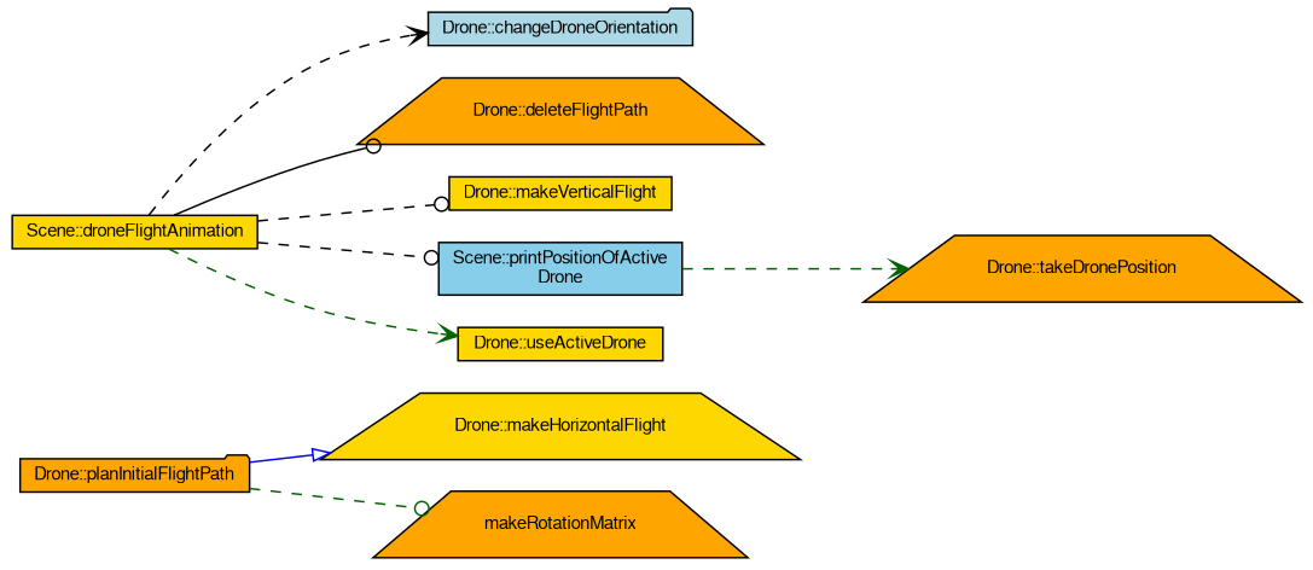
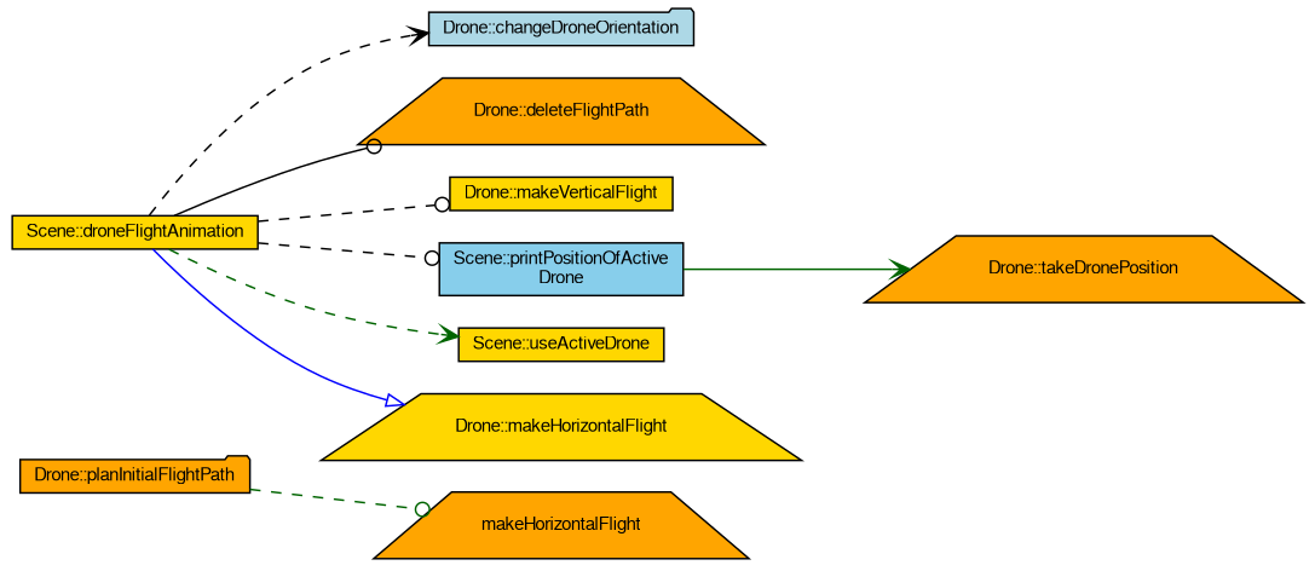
  digraph {
    rankdir=LR
    node [color=black fillcolor=gold fontname=FreeSans fontsize=10 shape=box style=filled]
    edge [arrowhead=odot color=black fontname=FreeSans fontsize=10 labelfontname=FreeSans labelfontsize=10 style=dashed]
    n1 [fontcolor=black height=0.2 label="Scene::droneFlightAnimation" width=0.4]
    n2 [fillcolor=lightblue height=0.2 label="Drone::changeDroneOrientation" shape=folder width=0.4]
    n3 [fillcolor=orange height=0.2 label="Drone::deleteFlightPath" shape=trapezium width=0.4]
    n4 [height=0.2 label="Drone::makeHorizontalFlight" shape=trapezium width=0.4]
    n5 [height=0.2 label="Drone::makeVerticalFlight" width=0.4]
    n6 [fillcolor=skyblue height=0.2 label="Scene::printPositionOfActive\lDrone" width=0.4]
-   n7 [height=0.2 label="Drone::useActiveDrone" width=0.4]
+   n7 [height=0.2 label="Scene::useActiveDrone" width=0.4]
    n8 [fillcolor=orange height=0.2 label="Drone::planInitialFlightPath" shape=folder width=0.4]
-   n9 [fillcolor=orange height=0.2 label=makeRotationMatrix shape=trapezium width=0.4]
+   n9 [fillcolor=orange height=0.2 label=makeHorizontalFlight shape=trapezium width=0.4]
    n10 [fillcolor=orange height=0.2 label="Drone::takeDronePosition" shape=trapezium width=0.4]
    n1 -> n2 [arrowhead=vee]
    n1 -> n3 [style=solid]
-   n8 -> n4 [arrowhead=onormal color=blue style=solid]
+   n1 -> n4 [arrowhead=onormal color=blue style=solid]
    n1 -> n5
    n1 -> n6
    n1 -> n7 [arrowhead=vee color=darkgreen]
-   n6 -> n10 [arrowhead=vee color=darkgreen]
+   n6 -> n10 [arrowhead=vee color=darkgreen style=solid]
    n8 -> n9 [color=darkgreen]
  }
